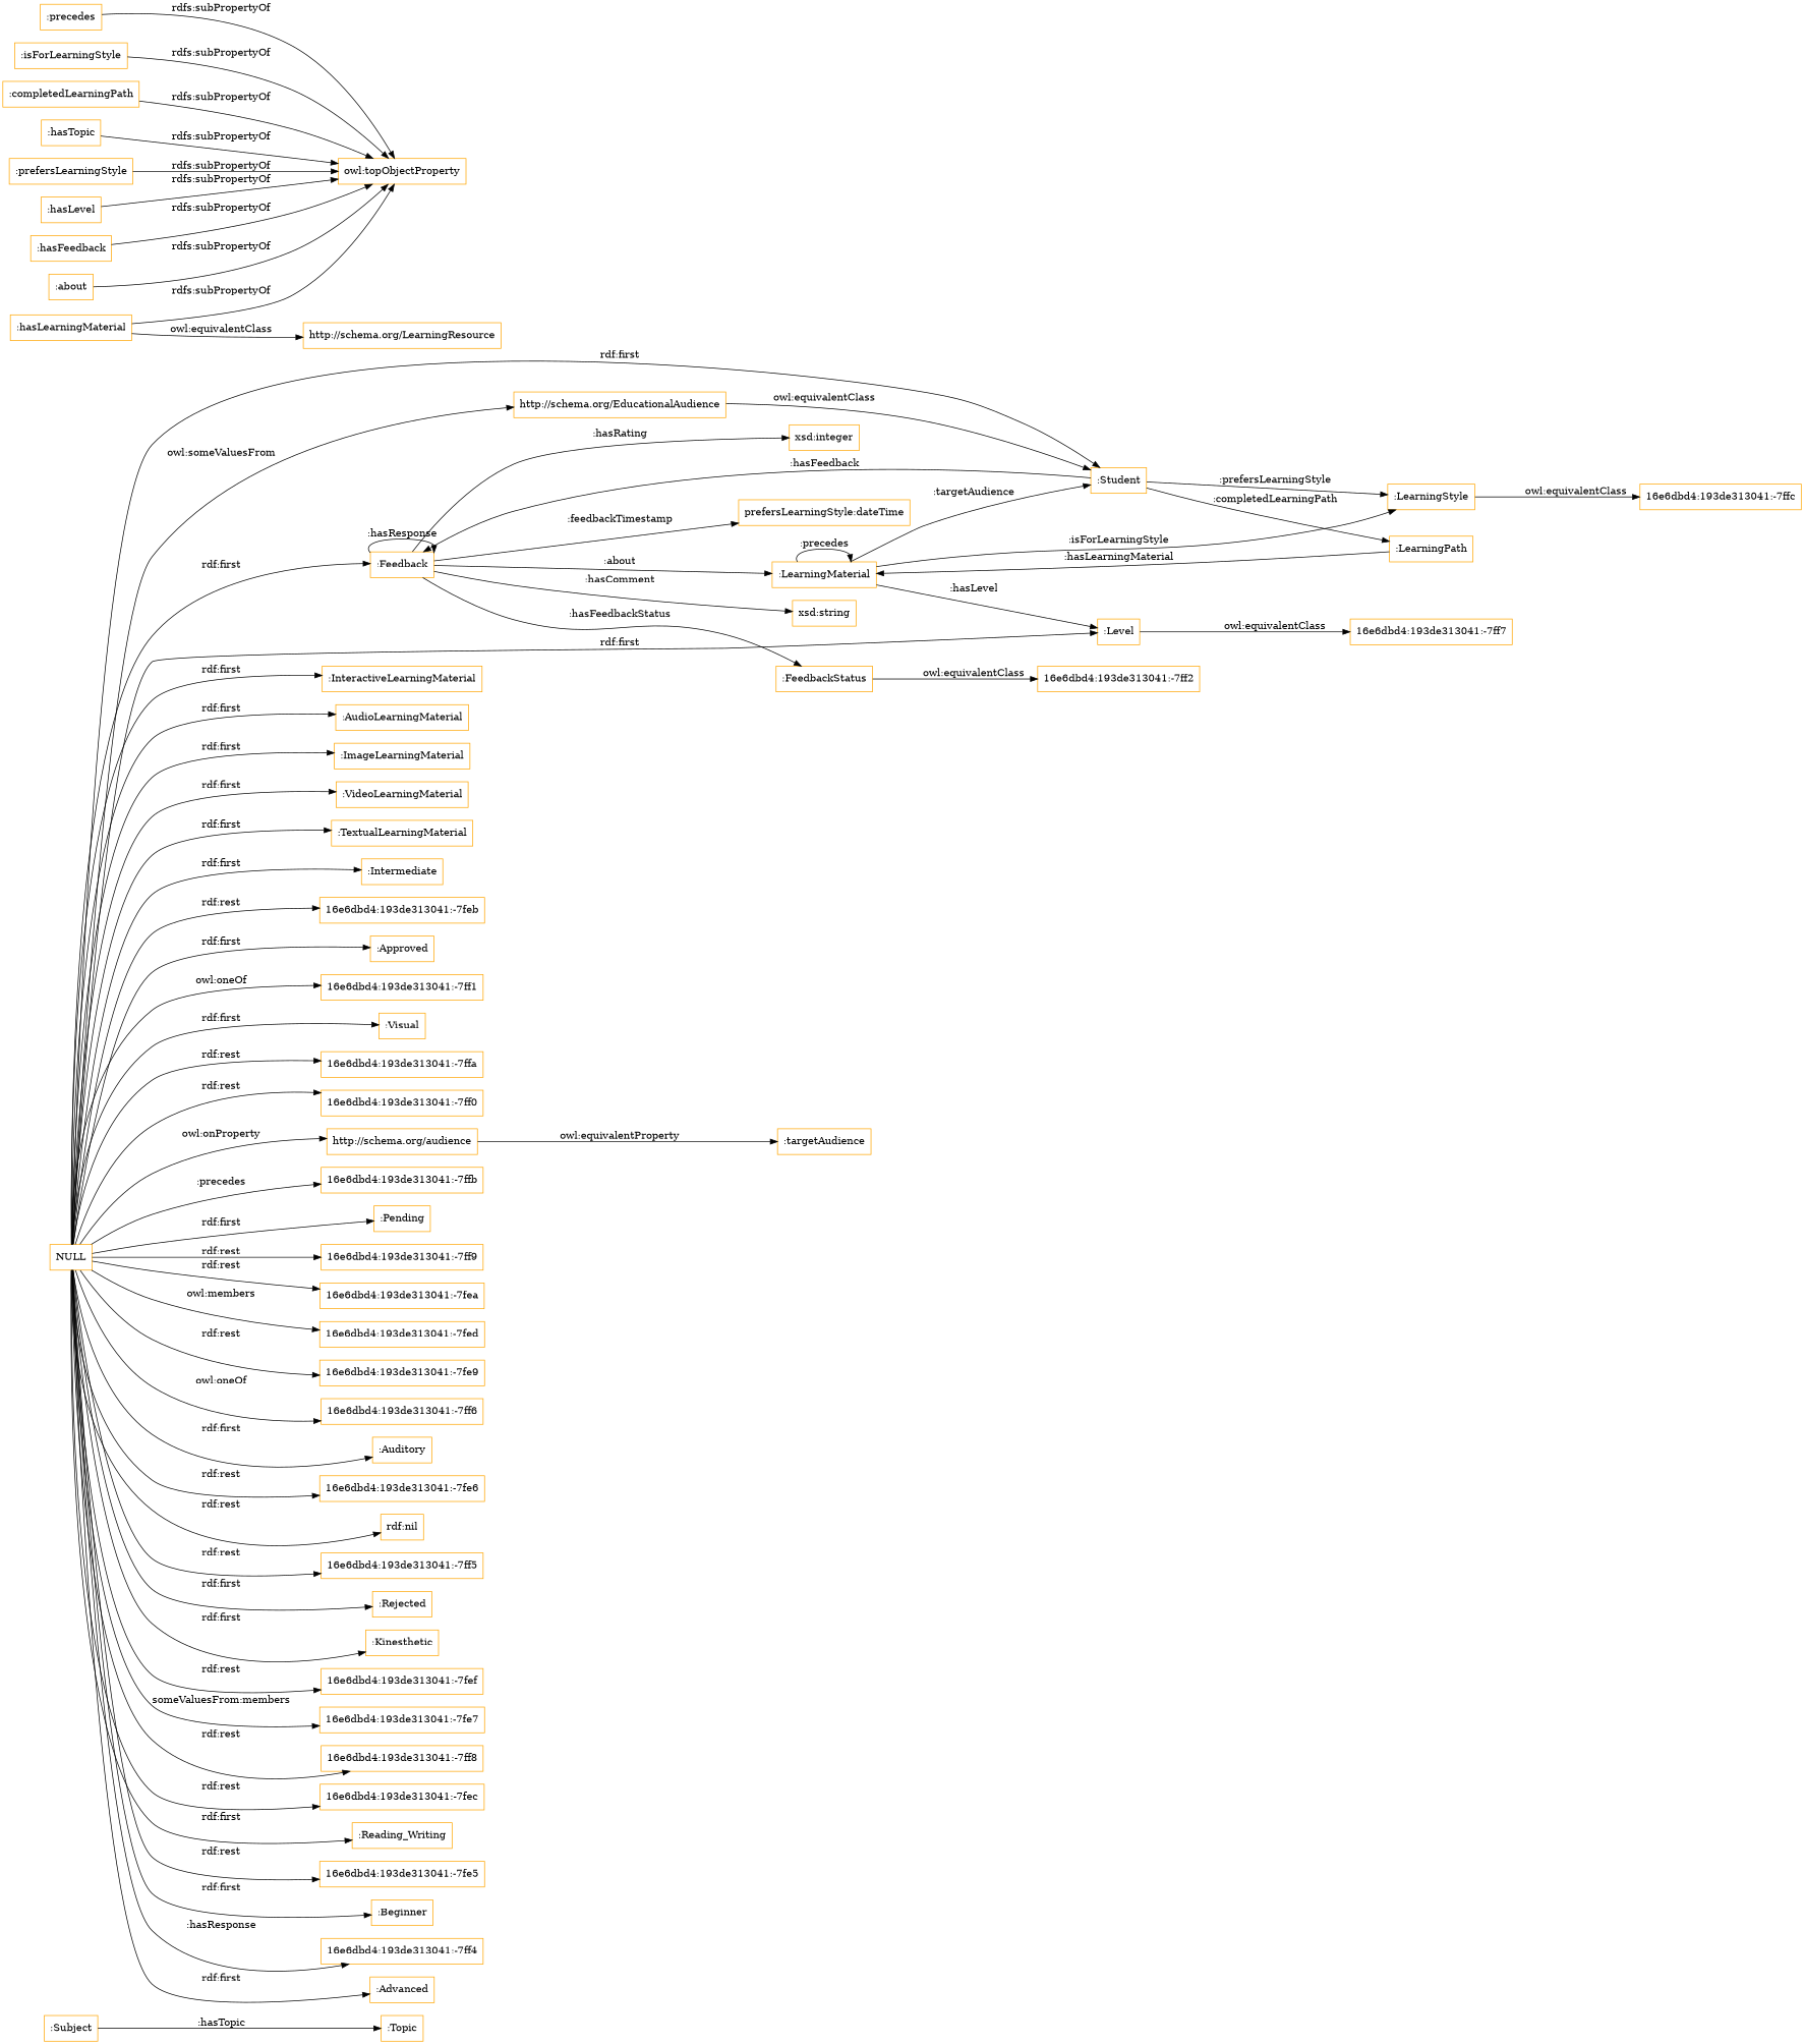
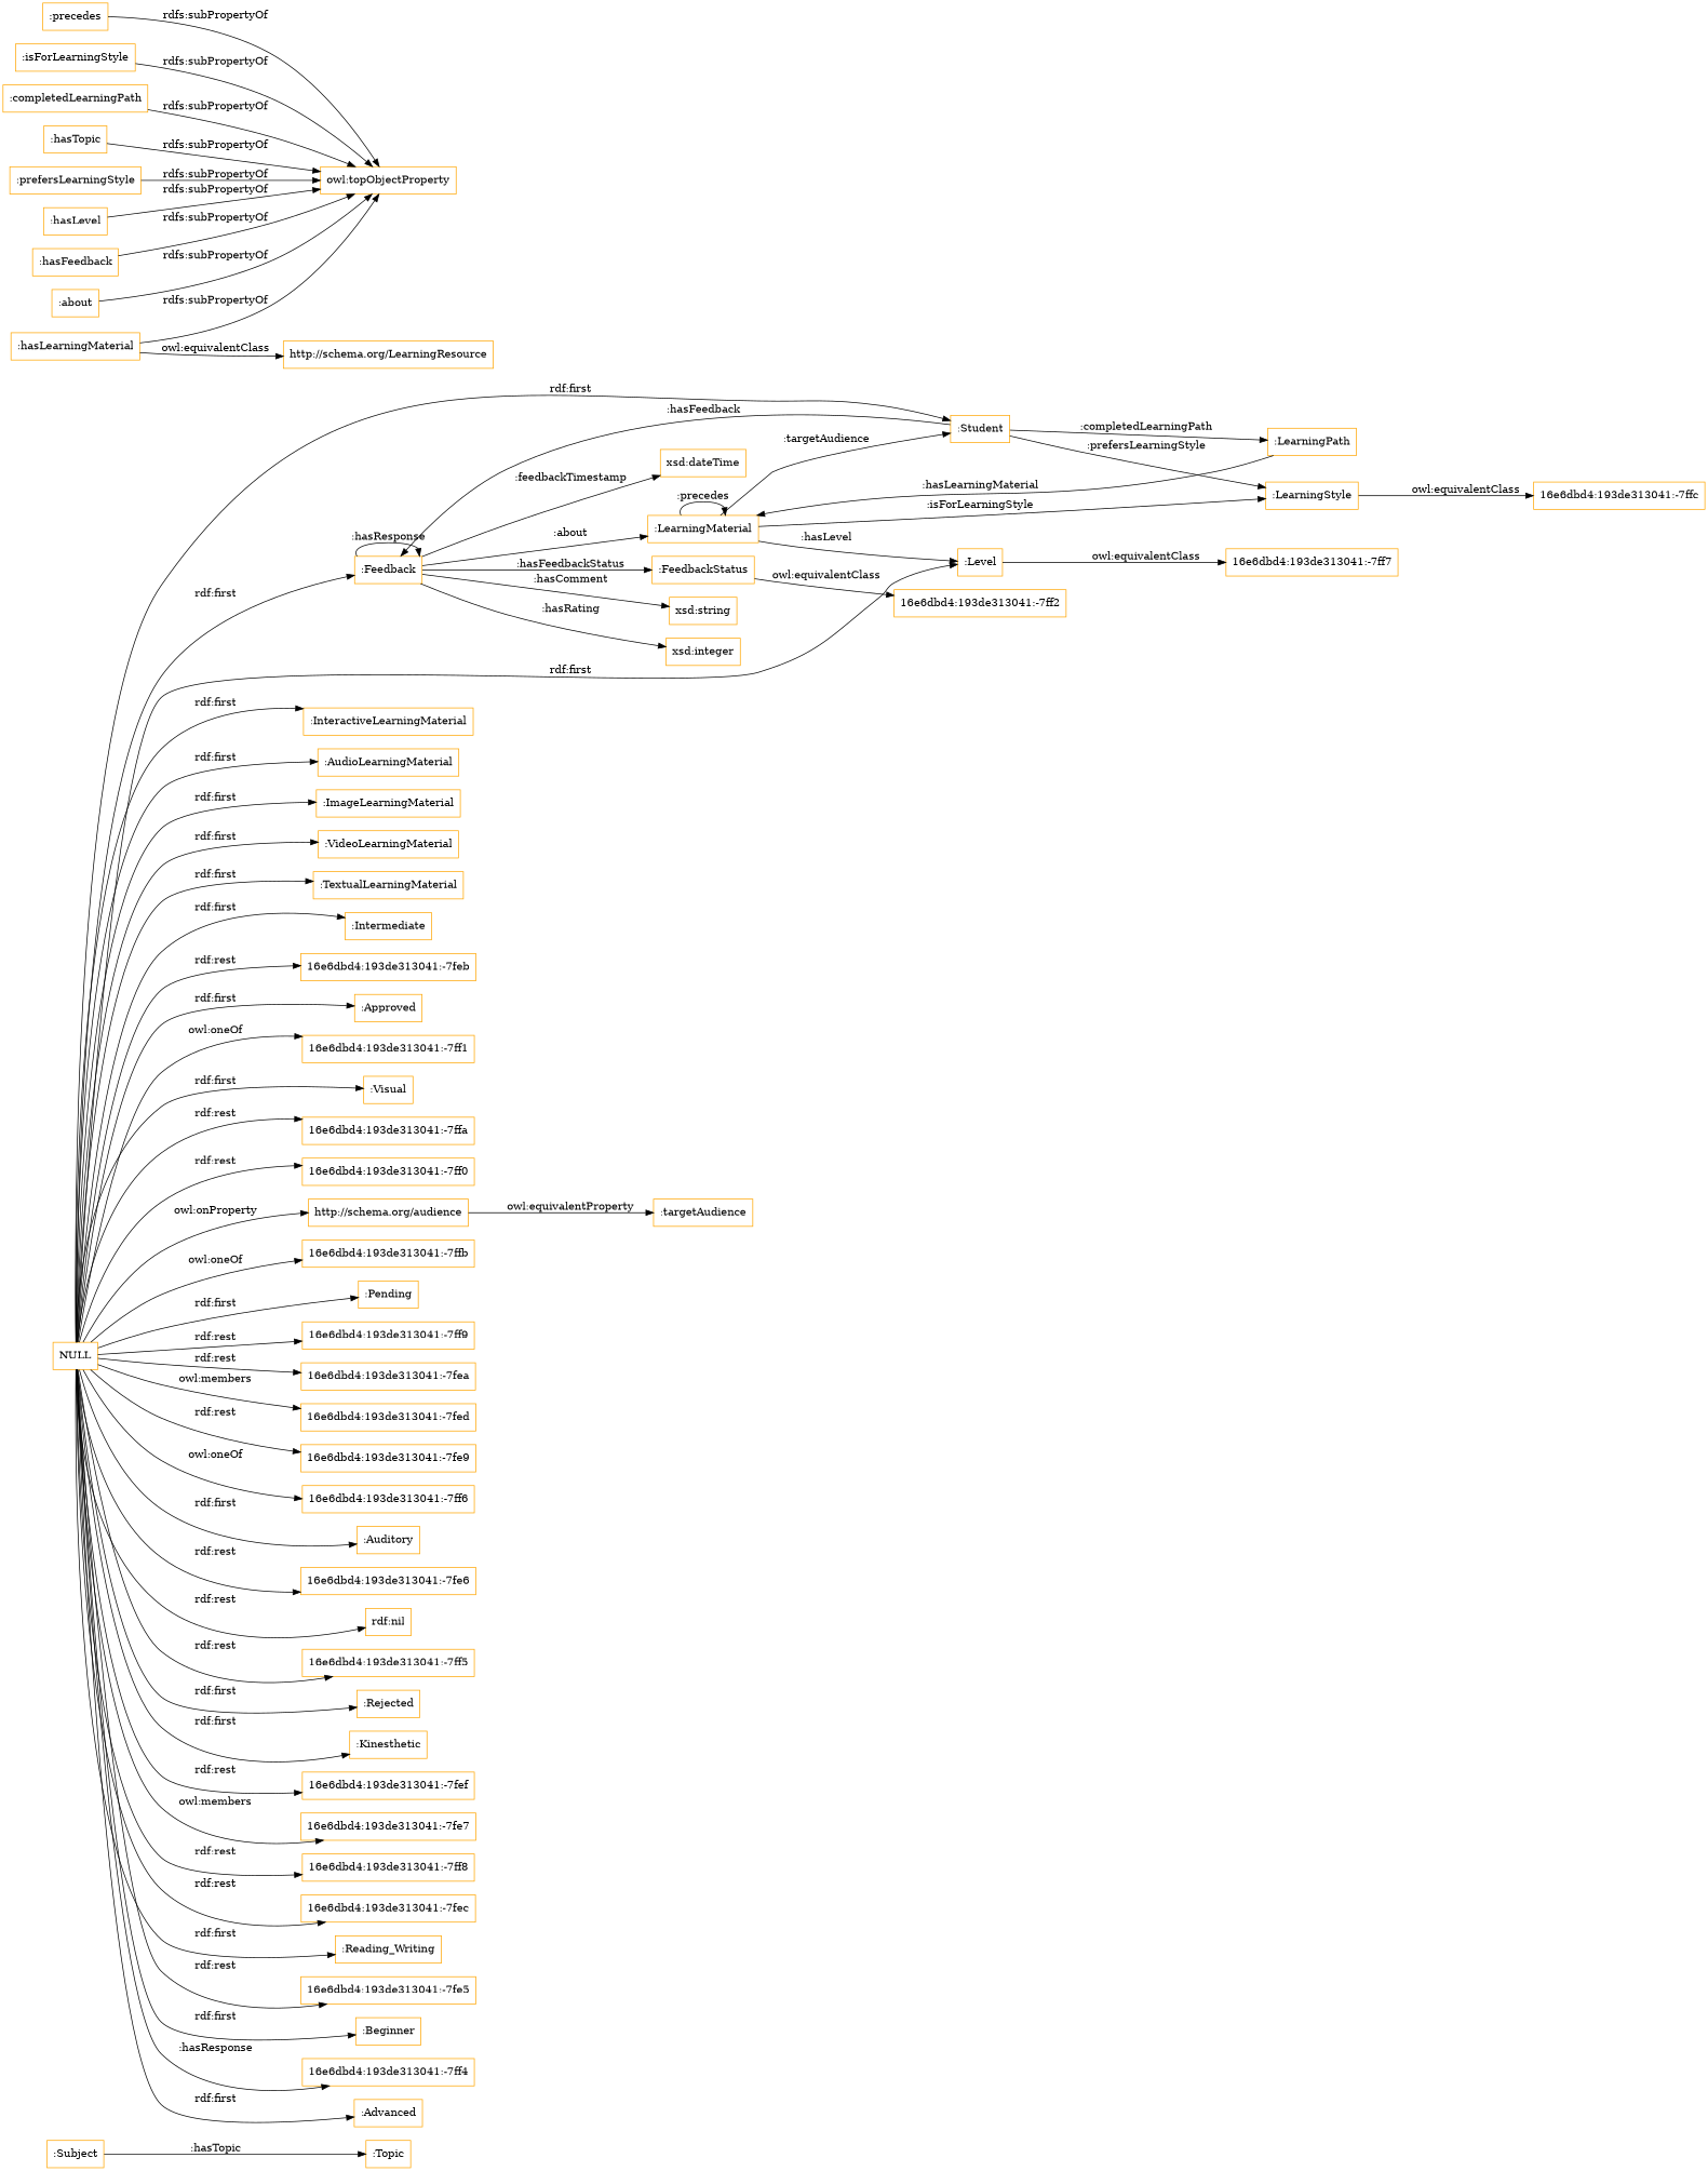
  digraph {
    rankdir=LR
    node [color=orange shape=rectangle]
    ":Subject"
    ":Topic"
    ":FeedbackStatus"
    "16e6dbd4:193de313041:-7ff2"
    ":Feedback"
    ":LearningMaterial"
-   "xsd:dateTime" [label="prefersLearningStyle:dateTime"]
+   "xsd:dateTime"
    "xsd:string"
    "xsd:integer"
    ":LearningStyle"
    ":Student"
    ":Level"
    "16e6dbd4:193de313041:-7ffc"
-   "http://schema.org/EducationalAudience"
    ":LearningPath"
    "16e6dbd4:193de313041:-7ff7"
    NULL
    ":InteractiveLearningMaterial"
    ":AudioLearningMaterial"
    ":ImageLearningMaterial"
    ":VideoLearningMaterial"
    ":TextualLearningMaterial"
    ":Intermediate"
    "16e6dbd4:193de313041:-7feb"
    ":Approved"
    "16e6dbd4:193de313041:-7ff1"
    ":Visual"
    "16e6dbd4:193de313041:-7ffa"
    "16e6dbd4:193de313041:-7ff0"
    "http://schema.org/audience"
    "16e6dbd4:193de313041:-7ffb"
    ":Pending"
    "16e6dbd4:193de313041:-7ff9"
    "16e6dbd4:193de313041:-7fea"
    "16e6dbd4:193de313041:-7fed"
    "16e6dbd4:193de313041:-7fe9"
    "16e6dbd4:193de313041:-7ff6"
    ":Auditory"
    "16e6dbd4:193de313041:-7fe6"
    "rdf:nil"
    "16e6dbd4:193de313041:-7ff5"
    ":Rejected"
    ":Kinesthetic"
    "16e6dbd4:193de313041:-7fef"
    "16e6dbd4:193de313041:-7fe7"
    "16e6dbd4:193de313041:-7ff8"
    "16e6dbd4:193de313041:-7fec"
    ":Reading_Writing"
    "16e6dbd4:193de313041:-7fe5"
    ":Beginner"
    "16e6dbd4:193de313041:-7ff4"
    ":Advanced"
    ":targetAudience"
    ":isForLearningStyle"
    "owl:topObjectProperty"
    ":completedLearningPath"
    ":hasTopic"
    ":prefersLearningStyle"
    ":hasLevel"
    ":hasFeedback"
    ":about"
    ":hasLearningMaterial"
    "http://schema.org/LearningResource"
    ":precedes"
    ":Subject" -> ":Topic" [label=":hasTopic"]
    ":FeedbackStatus" -> "16e6dbd4:193de313041:-7ff2" [label="owl:equivalentClass"]
    ":Feedback" -> ":FeedbackStatus" [label=":hasFeedbackStatus"]
    ":Feedback" -> ":Feedback" [label=":hasResponse"]
    ":Feedback" -> ":LearningMaterial" [label=":about"]
    ":Feedback" -> "xsd:dateTime" [label=":feedbackTimestamp"]
    ":Feedback" -> "xsd:string" [label=":hasComment"]
    ":Feedback" -> "xsd:integer" [label=":hasRating"]
    ":LearningMaterial" -> ":LearningMaterial" [label=":precedes"]
    ":LearningMaterial" -> ":LearningStyle" [label=":isForLearningStyle"]
    ":LearningMaterial" -> ":Student" [label=":targetAudience"]
    ":LearningMaterial" -> ":Level" [label=":hasLevel"]
    ":LearningStyle" -> "16e6dbd4:193de313041:-7ffc" [label="owl:equivalentClass"]
    ":Student" -> ":Feedback" [label=":hasFeedback"]
    ":Student" -> ":LearningStyle" [label=":prefersLearningStyle"]
    ":Student" -> ":LearningPath" [label=":completedLearningPath"]
    ":Level" -> "16e6dbd4:193de313041:-7ff7" [label="owl:equivalentClass"]
-   "http://schema.org/EducationalAudience" -> ":Student" [label="owl:equivalentClass"]
    ":LearningPath" -> ":LearningMaterial" [label=":hasLearningMaterial"]
    NULL -> ":Feedback" [label="rdf:first"]
    NULL -> ":Student" [label="rdf:first"]
    NULL -> ":Level" [label="rdf:first"]
-   NULL -> "http://schema.org/EducationalAudience" [label="owl:someValuesFrom"]
    NULL -> ":InteractiveLearningMaterial" [label="rdf:first"]
    NULL -> ":AudioLearningMaterial" [label="rdf:first"]
    NULL -> ":ImageLearningMaterial" [label="rdf:first"]
    NULL -> ":VideoLearningMaterial" [label="rdf:first"]
    NULL -> ":TextualLearningMaterial" [label="rdf:first"]
    NULL -> ":Intermediate" [label="rdf:first"]
    NULL -> "16e6dbd4:193de313041:-7feb" [label="rdf:rest"]
    NULL -> ":Approved" [label="rdf:first"]
    NULL -> "16e6dbd4:193de313041:-7ff1" [label="owl:oneOf"]
    NULL -> ":Visual" [label="rdf:first"]
    NULL -> "16e6dbd4:193de313041:-7ffa" [label="rdf:rest"]
    NULL -> "16e6dbd4:193de313041:-7ff0" [label="rdf:rest"]
    NULL -> "http://schema.org/audience" [label="owl:onProperty"]
-   NULL -> "16e6dbd4:193de313041:-7ffb" [label=":precedes"]
+   NULL -> "16e6dbd4:193de313041:-7ffb" [label="owl:oneOf"]
    NULL -> ":Pending" [label="rdf:first"]
    NULL -> "16e6dbd4:193de313041:-7ff9" [label="rdf:rest"]
    NULL -> "16e6dbd4:193de313041:-7fea" [label="rdf:rest"]
    NULL -> "16e6dbd4:193de313041:-7fed" [label="owl:members"]
    NULL -> "16e6dbd4:193de313041:-7fe9" [label="rdf:rest"]
    NULL -> "16e6dbd4:193de313041:-7ff6" [label="owl:oneOf"]
    NULL -> ":Auditory" [label="rdf:first"]
    NULL -> "16e6dbd4:193de313041:-7fe6" [label="rdf:rest"]
    NULL -> "rdf:nil" [label="rdf:rest"]
    NULL -> "16e6dbd4:193de313041:-7ff5" [label="rdf:rest"]
    NULL -> ":Rejected" [label="rdf:first"]
    NULL -> ":Kinesthetic" [label="rdf:first"]
    NULL -> "16e6dbd4:193de313041:-7fef" [label="rdf:rest"]
-   NULL -> "16e6dbd4:193de313041:-7fe7" [label="someValuesFrom:members"]
+   NULL -> "16e6dbd4:193de313041:-7fe7" [label="owl:members"]
    NULL -> "16e6dbd4:193de313041:-7ff8" [label="rdf:rest"]
    NULL -> "16e6dbd4:193de313041:-7fec" [label="rdf:rest"]
    NULL -> ":Reading_Writing" [label="rdf:first"]
    NULL -> "16e6dbd4:193de313041:-7fe5" [label="rdf:rest"]
    NULL -> ":Beginner" [label="rdf:first"]
    NULL -> "16e6dbd4:193de313041:-7ff4" [label=":hasResponse"]
    NULL -> ":Advanced" [label="rdf:first"]
    "http://schema.org/audience" -> ":targetAudience" [label="owl:equivalentProperty"]
    ":isForLearningStyle" -> "owl:topObjectProperty" [label="rdfs:subPropertyOf"]
    ":completedLearningPath" -> "owl:topObjectProperty" [label="rdfs:subPropertyOf"]
    ":hasTopic" -> "owl:topObjectProperty" [label="rdfs:subPropertyOf"]
    ":prefersLearningStyle" -> "owl:topObjectProperty" [label="rdfs:subPropertyOf"]
    ":hasLevel" -> "owl:topObjectProperty" [label="rdfs:subPropertyOf"]
    ":hasFeedback" -> "owl:topObjectProperty" [label="rdfs:subPropertyOf"]
    ":about" -> "owl:topObjectProperty" [label="rdfs:subPropertyOf"]
    ":hasLearningMaterial" -> "owl:topObjectProperty" [label="rdfs:subPropertyOf"]
    ":hasLearningMaterial" -> "http://schema.org/LearningResource" [label="owl:equivalentClass"]
    ":precedes" -> "owl:topObjectProperty" [label="rdfs:subPropertyOf"]
  }
